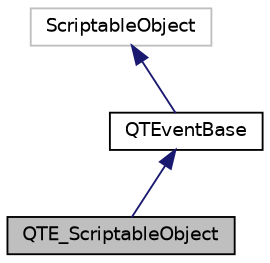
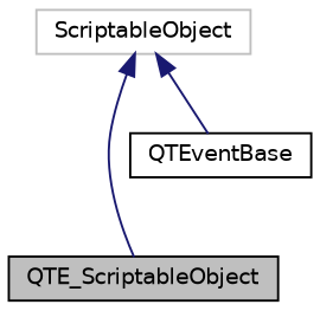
  digraph {
    node [color=black fillcolor=white fontname=Helvetica fontsize=10 shape=record style=filled]
    edge [color=midnightblue dir=back fontname=Helvetica fontsize=10 labelfontname=Helvetica labelfontsize=10 style=solid]
    n1 [fillcolor=grey75 fontcolor=black height=0.2 label=QTE_ScriptableObject width=0.4]
    n2 [height=0.2 label=QTEventBase width=0.4]
    n3 [color=grey75 height=0.2 label=ScriptableObject width=0.4]
-   n2 -> n1
+   n3 -> n1
    n3 -> n2
  }
